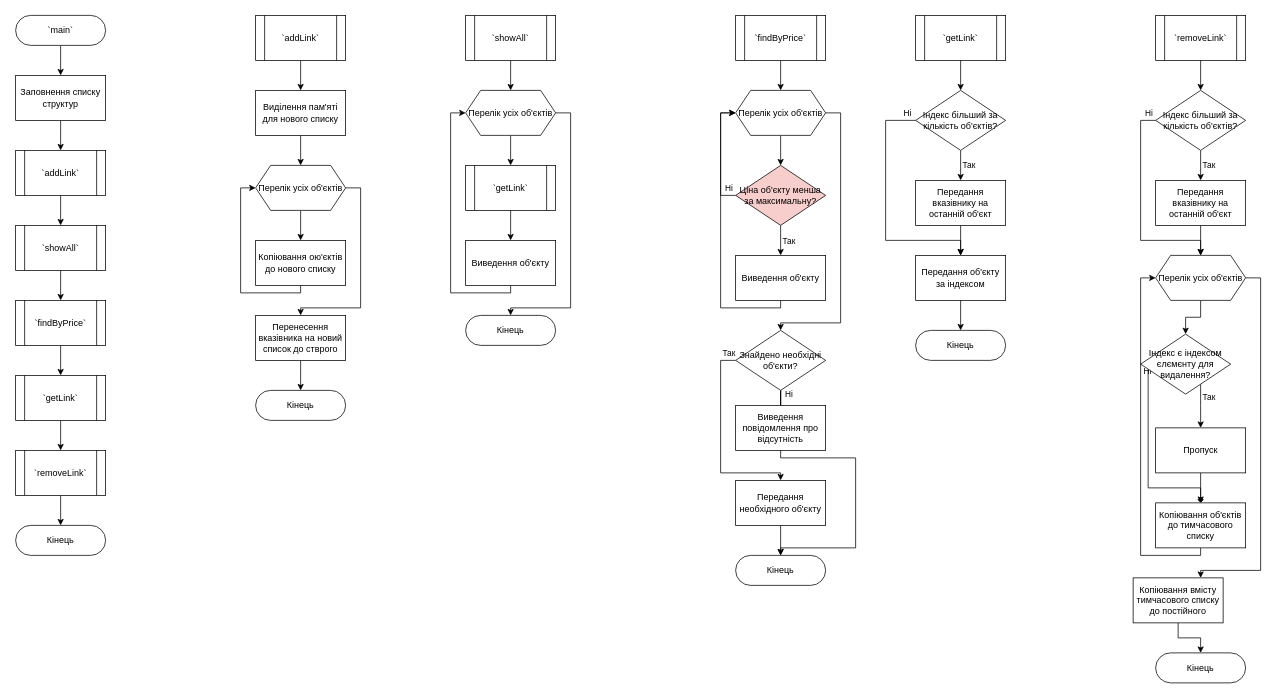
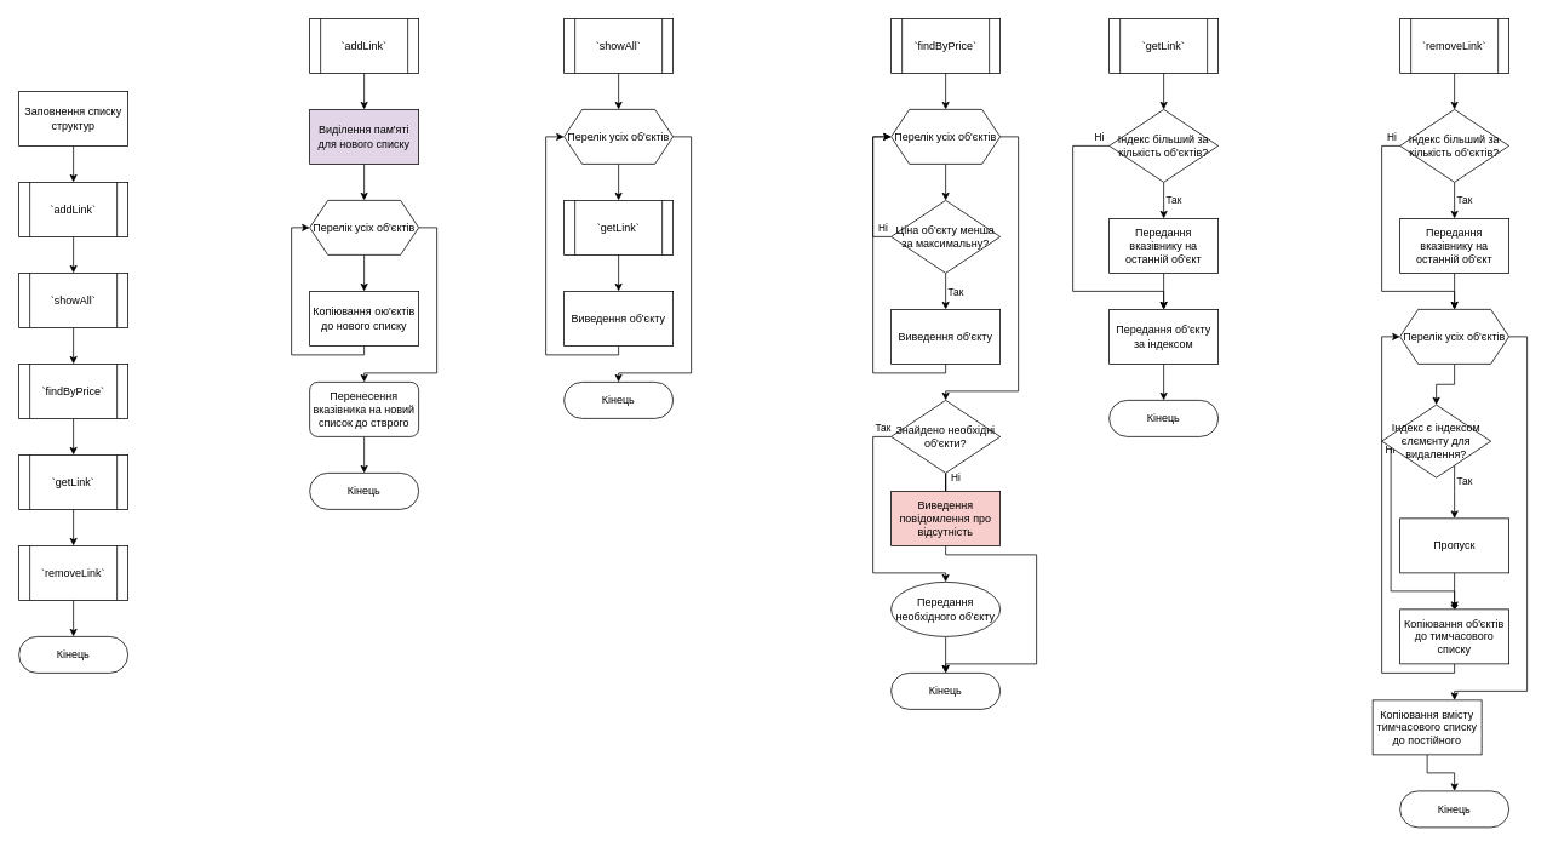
  <mxCell id="0" />
  <mxCell id="1" parent="0" />
- <mxCell id="2" value="" style="edgeStyle=orthogonalEdgeStyle;rounded=0;orthogonalLoop=1;jettySize=auto;html=1;" edge="1" parent="1" source="3" target="5"><mxGeometry relative="1" as="geometry" /></mxCell>
- <mxCell id="3" value="`main`" style="rounded=1;whiteSpace=wrap;html=1;arcSize=50;" vertex="1" parent="1"><mxGeometry x="20" y="20" width="120" height="40" as="geometry" /></mxCell>
  <mxCell id="4" value="" style="edgeStyle=orthogonalEdgeStyle;rounded=0;orthogonalLoop=1;jettySize=auto;html=1;" edge="1" parent="1" source="5" target="7"><mxGeometry relative="1" as="geometry" /></mxCell>
  <mxCell id="5" value="Заповнення списку структур" style="rounded=0;whiteSpace=wrap;html=1;" vertex="1" parent="1"><mxGeometry x="20" y="100" width="120" height="60" as="geometry" /></mxCell>
  <mxCell id="6" value="" style="edgeStyle=orthogonalEdgeStyle;rounded=0;orthogonalLoop=1;jettySize=auto;html=1;" edge="1" parent="1" source="7" target="9"><mxGeometry relative="1" as="geometry" /></mxCell>
  <mxCell id="7" value="`addLink`" style="shape=process;whiteSpace=wrap;html=1;backgroundOutline=1;" vertex="1" parent="1"><mxGeometry x="20" y="200" width="120" height="60" as="geometry" /></mxCell>
  <mxCell id="8" value="" style="edgeStyle=orthogonalEdgeStyle;rounded=0;orthogonalLoop=1;jettySize=auto;html=1;" edge="1" parent="1" source="9" target="11"><mxGeometry relative="1" as="geometry" /></mxCell>
  <mxCell id="9" value="`showAll`" style="shape=process;whiteSpace=wrap;html=1;backgroundOutline=1;" vertex="1" parent="1"><mxGeometry x="20" y="300" width="120" height="60" as="geometry" /></mxCell>
  <mxCell id="10" value="" style="edgeStyle=orthogonalEdgeStyle;rounded=0;orthogonalLoop=1;jettySize=auto;html=1;" edge="1" parent="1" source="11" target="13"><mxGeometry relative="1" as="geometry" /></mxCell>
  <mxCell id="11" value="`findByPrice`" style="shape=process;whiteSpace=wrap;html=1;backgroundOutline=1;" vertex="1" parent="1"><mxGeometry x="20" y="400" width="120" height="60" as="geometry" /></mxCell>
  <mxCell id="12" value="" style="edgeStyle=orthogonalEdgeStyle;rounded=0;orthogonalLoop=1;jettySize=auto;html=1;" edge="1" parent="1" source="13" target="15"><mxGeometry relative="1" as="geometry" /></mxCell>
  <mxCell id="13" value="`getLink`" style="shape=process;whiteSpace=wrap;html=1;backgroundOutline=1;" vertex="1" parent="1"><mxGeometry x="20" y="500" width="120" height="60" as="geometry" /></mxCell>
  <mxCell id="14" value="" style="edgeStyle=orthogonalEdgeStyle;rounded=0;orthogonalLoop=1;jettySize=auto;html=1;" edge="1" parent="1" source="15" target="16"><mxGeometry relative="1" as="geometry" /></mxCell>
  <mxCell id="15" value="`removeLink`" style="shape=process;whiteSpace=wrap;html=1;backgroundOutline=1;" vertex="1" parent="1"><mxGeometry x="20" y="600" width="120" height="60" as="geometry" /></mxCell>
  <mxCell id="16" value="Кінець" style="rounded=1;whiteSpace=wrap;html=1;arcSize=50;" vertex="1" parent="1"><mxGeometry x="20" y="700" width="120" height="40" as="geometry" /></mxCell>
  <mxCell id="17" value="" style="edgeStyle=orthogonalEdgeStyle;rounded=0;orthogonalLoop=1;jettySize=auto;html=1;" edge="1" parent="1" source="18" target="28"><mxGeometry relative="1" as="geometry" /></mxCell>
  <mxCell id="18" value="&lt;span&gt;`addLink`&lt;/span&gt;" style="shape=process;whiteSpace=wrap;html=1;backgroundOutline=1;" vertex="1" parent="1"><mxGeometry x="340" y="20" width="120" height="60" as="geometry" /></mxCell>
  <mxCell id="19" value="" style="edgeStyle=orthogonalEdgeStyle;rounded=0;orthogonalLoop=1;jettySize=auto;html=1;" edge="1" parent="1" source="20" target="39"><mxGeometry relative="1" as="geometry" /></mxCell>
  <mxCell id="20" value="&lt;span&gt;`showAll`&lt;/span&gt;" style="shape=process;whiteSpace=wrap;html=1;backgroundOutline=1;" vertex="1" parent="1"><mxGeometry x="620" y="20" width="120" height="60" as="geometry" /></mxCell>
  <mxCell id="21" value="" style="edgeStyle=orthogonalEdgeStyle;rounded=0;orthogonalLoop=1;jettySize=auto;html=1;" edge="1" parent="1" source="22" target="45"><mxGeometry relative="1" as="geometry" /></mxCell>
  <mxCell id="22" value="&lt;span&gt;`findByPrice`&lt;/span&gt;" style="shape=process;whiteSpace=wrap;html=1;backgroundOutline=1;" vertex="1" parent="1"><mxGeometry x="980" y="20" width="120" height="60" as="geometry" /></mxCell>
  <mxCell id="23" value="" style="edgeStyle=orthogonalEdgeStyle;rounded=0;orthogonalLoop=1;jettySize=auto;html=1;" edge="1" parent="1" source="24" target="63"><mxGeometry relative="1" as="geometry" /></mxCell>
  <mxCell id="24" value="&lt;span&gt;`getLink`&lt;/span&gt;" style="shape=process;whiteSpace=wrap;html=1;backgroundOutline=1;" vertex="1" parent="1"><mxGeometry x="1220" y="20" width="120" height="60" as="geometry" /></mxCell>
  <mxCell id="25" value="" style="edgeStyle=orthogonalEdgeStyle;rounded=0;orthogonalLoop=1;jettySize=auto;html=1;" edge="1" parent="1" source="26" target="90"><mxGeometry relative="1" as="geometry" /></mxCell>
  <mxCell id="26" value="&lt;span&gt;`removeLink`&lt;/span&gt;" style="shape=process;whiteSpace=wrap;html=1;backgroundOutline=1;" vertex="1" parent="1"><mxGeometry x="1540" y="20" width="120" height="60" as="geometry" /></mxCell>
  <mxCell id="27" value="" style="edgeStyle=orthogonalEdgeStyle;rounded=0;orthogonalLoop=1;jettySize=auto;html=1;" edge="1" parent="1" source="28" target="31"><mxGeometry relative="1" as="geometry" /></mxCell>
- <mxCell id="28" value="Виділення пам'яті для нового списку" style="rounded=0;whiteSpace=wrap;html=1;" vertex="1" parent="1"><mxGeometry x="340" y="120" width="120" height="60" as="geometry" /></mxCell>
+ <mxCell id="28" value="Виділення пам'яті для нового списку" style="rounded=0;whiteSpace=wrap;html=1;fillColor=#e1d5e7;" vertex="1" parent="1"><mxGeometry x="340" y="120" width="120" height="60" as="geometry" /></mxCell>
  <mxCell id="29" value="" style="edgeStyle=orthogonalEdgeStyle;rounded=0;orthogonalLoop=1;jettySize=auto;html=1;" edge="1" parent="1" source="31" target="33"><mxGeometry relative="1" as="geometry" /></mxCell>
  <mxCell id="30" style="edgeStyle=orthogonalEdgeStyle;rounded=0;orthogonalLoop=1;jettySize=auto;html=1;entryX=0.5;entryY=0;entryDx=0;entryDy=0;" edge="1" parent="1" source="31" target="35"><mxGeometry relative="1" as="geometry"><Array as="points"><mxPoint x="480" y="250" /><mxPoint x="480" y="410" /><mxPoint x="400" y="410" /></Array></mxGeometry></mxCell>
  <mxCell id="31" value="Перелік усіх об'єктів" style="shape=hexagon;perimeter=hexagonPerimeter2;whiteSpace=wrap;html=1;fixedSize=1;" vertex="1" parent="1"><mxGeometry x="340" y="220" width="120" height="60" as="geometry" /></mxCell>
  <mxCell id="32" style="edgeStyle=orthogonalEdgeStyle;rounded=0;orthogonalLoop=1;jettySize=auto;html=1;entryX=0;entryY=0.5;entryDx=0;entryDy=0;" edge="1" parent="1" source="33" target="31"><mxGeometry relative="1" as="geometry"><Array as="points"><mxPoint x="400" y="390" /><mxPoint x="320" y="390" /><mxPoint x="320" y="250" /></Array></mxGeometry></mxCell>
  <mxCell id="33" value="Копіювання ою'єктів до нового списку" style="rounded=0;whiteSpace=wrap;html=1;" vertex="1" parent="1"><mxGeometry x="340" y="320" width="120" height="60" as="geometry" /></mxCell>
  <mxCell id="34" value="" style="edgeStyle=orthogonalEdgeStyle;rounded=0;orthogonalLoop=1;jettySize=auto;html=1;" edge="1" parent="1" source="35" target="36"><mxGeometry relative="1" as="geometry" /></mxCell>
- <mxCell id="35" value="Перенесення вказівника на новий список до стврого" style="rounded=0;whiteSpace=wrap;html=1;" vertex="1" parent="1"><mxGeometry x="340" y="420" width="120" height="60" as="geometry" /></mxCell>
+ <mxCell id="35" value="Перенесення вказівника на новий список до стврого" style="whiteSpace=wrap;html=1;rounded=1;" vertex="1" parent="1"><mxGeometry x="340" y="420" width="120" height="60" as="geometry" /></mxCell>
  <mxCell id="36" value="Кінець" style="rounded=1;whiteSpace=wrap;html=1;arcSize=50;" vertex="1" parent="1"><mxGeometry x="340" y="520" width="120" height="40" as="geometry" /></mxCell>
  <mxCell id="37" value="" style="edgeStyle=orthogonalEdgeStyle;rounded=0;orthogonalLoop=1;jettySize=auto;html=1;" edge="1" parent="1" source="39" target="79"><mxGeometry relative="1" as="geometry" /></mxCell>
  <mxCell id="38" style="edgeStyle=orthogonalEdgeStyle;rounded=0;orthogonalLoop=1;jettySize=auto;html=1;exitX=1;exitY=0.5;exitDx=0;exitDy=0;" edge="1" parent="1" source="39" target="42"><mxGeometry relative="1" as="geometry"><Array as="points"><mxPoint x="760" y="150" /><mxPoint x="760" y="410" /><mxPoint x="680" y="410" /></Array></mxGeometry></mxCell>
  <mxCell id="39" value="Перелік усіх об'єктів" style="shape=hexagon;perimeter=hexagonPerimeter2;whiteSpace=wrap;html=1;fixedSize=1;" vertex="1" parent="1"><mxGeometry x="620" y="120" width="120" height="60" as="geometry" /></mxCell>
  <mxCell id="40" style="edgeStyle=orthogonalEdgeStyle;rounded=0;orthogonalLoop=1;jettySize=auto;html=1;entryX=0;entryY=0.5;entryDx=0;entryDy=0;" edge="1" parent="1" source="41" target="39"><mxGeometry relative="1" as="geometry"><Array as="points"><mxPoint x="680" y="390" /><mxPoint x="600" y="390" /><mxPoint x="600" y="150" /></Array></mxGeometry></mxCell>
  <mxCell id="41" value="Виведення об'єкту" style="rounded=0;whiteSpace=wrap;html=1;" vertex="1" parent="1"><mxGeometry x="620" y="320" width="120" height="60" as="geometry" /></mxCell>
  <mxCell id="42" value="Кінець" style="rounded=1;whiteSpace=wrap;html=1;arcSize=50;" vertex="1" parent="1"><mxGeometry x="620" y="420" width="120" height="40" as="geometry" /></mxCell>
  <mxCell id="43" value="" style="edgeStyle=orthogonalEdgeStyle;rounded=0;orthogonalLoop=1;jettySize=auto;html=1;" edge="1" parent="1" source="45" target="50"><mxGeometry relative="1" as="geometry" /></mxCell>
  <mxCell id="44" style="edgeStyle=orthogonalEdgeStyle;rounded=0;orthogonalLoop=1;jettySize=auto;html=1;entryX=0.5;entryY=0;entryDx=0;entryDy=0;" edge="1" parent="1" source="45" target="57"><mxGeometry relative="1" as="geometry"><Array as="points"><mxPoint x="1120" y="150" /><mxPoint x="1120" y="430" /><mxPoint x="1040" y="430" /></Array></mxGeometry></mxCell>
  <mxCell id="45" value="&lt;span&gt;Перелік усіх об'єктів&lt;/span&gt;" style="shape=hexagon;perimeter=hexagonPerimeter2;whiteSpace=wrap;html=1;fixedSize=1;" vertex="1" parent="1"><mxGeometry x="980" y="120" width="120" height="60" as="geometry" /></mxCell>
  <mxCell id="46" value="" style="edgeStyle=orthogonalEdgeStyle;rounded=0;orthogonalLoop=1;jettySize=auto;html=1;" edge="1" parent="1" source="50" target="52"><mxGeometry relative="1" as="geometry"><Array as="points"><mxPoint x="1040" y="310" /><mxPoint x="1040" y="310" /></Array></mxGeometry></mxCell>
  <mxCell id="47" value="Так" style="edgeLabel;html=1;align=center;verticalAlign=middle;resizable=0;points=[];" vertex="1" connectable="0" parent="46"><mxGeometry x="-0.8" relative="1" as="geometry"><mxPoint x="10" y="16" as="offset" /></mxGeometry></mxCell>
  <mxCell id="48" style="edgeStyle=orthogonalEdgeStyle;rounded=0;orthogonalLoop=1;jettySize=auto;html=1;exitX=0;exitY=0.5;exitDx=0;exitDy=0;" edge="1" parent="1" source="50"><mxGeometry relative="1" as="geometry"><mxPoint x="980" y="150" as="targetPoint" /><Array as="points"><mxPoint x="960" y="260" /><mxPoint x="960" y="150" /></Array></mxGeometry></mxCell>
  <mxCell id="49" value="Ні" style="edgeLabel;html=1;align=center;verticalAlign=middle;resizable=0;points=[];" vertex="1" connectable="0" parent="48"><mxGeometry x="-0.92" relative="1" as="geometry"><mxPoint x="-4" y="-10" as="offset" /></mxGeometry></mxCell>
- <mxCell id="50" value="Ціна об'єкту менша за максимальну?" style="rhombus;whiteSpace=wrap;html=1;fillColor=#f8cecc;" vertex="1" parent="1"><mxGeometry x="980" y="220" width="120" height="80" as="geometry" /></mxCell>
+ <mxCell id="50" value="Ціна об'єкту менша за максимальну?" style="rhombus;whiteSpace=wrap;html=1;" vertex="1" parent="1"><mxGeometry x="980" y="220" width="120" height="80" as="geometry" /></mxCell>
  <mxCell id="51" style="edgeStyle=orthogonalEdgeStyle;rounded=0;orthogonalLoop=1;jettySize=auto;html=1;entryX=0;entryY=0.5;entryDx=0;entryDy=0;" edge="1" parent="1" source="52" target="45"><mxGeometry relative="1" as="geometry"><Array as="points"><mxPoint x="1040" y="410" /><mxPoint x="960" y="410" /><mxPoint x="960" y="150" /></Array></mxGeometry></mxCell>
  <mxCell id="52" value="Виведення об'єкту" style="rounded=0;whiteSpace=wrap;html=1;" vertex="1" parent="1"><mxGeometry x="980" y="340" width="120" height="60" as="geometry" /></mxCell>
  <mxCell id="53" value="" style="edgeStyle=orthogonalEdgeStyle;rounded=0;orthogonalLoop=1;jettySize=auto;html=1;endArrow=none;" edge="1" parent="1" source="57" target="81"><mxGeometry relative="1" as="geometry" /></mxCell>
  <mxCell id="54" value="Ні" style="edgeLabel;html=1;align=center;verticalAlign=middle;resizable=0;points=[];" vertex="1" connectable="0" parent="53"><mxGeometry x="0.515" y="1" relative="1" as="geometry"><mxPoint x="9" y="-0.56" as="offset" /></mxGeometry></mxCell>
  <mxCell id="55" style="edgeStyle=orthogonalEdgeStyle;rounded=0;orthogonalLoop=1;jettySize=auto;html=1;exitX=0;exitY=0.5;exitDx=0;exitDy=0;" edge="1" parent="1" source="57" target="83"><mxGeometry relative="1" as="geometry"><Array as="points"><mxPoint x="960" y="480" /><mxPoint x="960" y="630" /><mxPoint x="1040" y="630" /></Array></mxGeometry></mxCell>
  <mxCell id="56" value="Так" style="edgeLabel;html=1;align=center;verticalAlign=middle;resizable=0;points=[];" vertex="1" connectable="0" parent="55"><mxGeometry x="-0.9" relative="1" as="geometry"><mxPoint x="3.06" y="-10" as="offset" /></mxGeometry></mxCell>
  <mxCell id="57" value="Знайдено необхідні об'єкти?" style="rhombus;whiteSpace=wrap;html=1;" vertex="1" parent="1"><mxGeometry x="980" y="440" width="120" height="80" as="geometry" /></mxCell>
  <mxCell id="58" value="Кінець" style="rounded=1;whiteSpace=wrap;html=1;arcSize=50;" vertex="1" parent="1"><mxGeometry x="980" y="740" width="120" height="40" as="geometry" /></mxCell>
  <mxCell id="59" value="" style="edgeStyle=orthogonalEdgeStyle;rounded=0;orthogonalLoop=1;jettySize=auto;html=1;" edge="1" parent="1" source="63" target="65"><mxGeometry relative="1" as="geometry" /></mxCell>
  <mxCell id="60" value="Так" style="edgeLabel;html=1;align=center;verticalAlign=middle;resizable=0;points=[];" vertex="1" connectable="0" parent="59"><mxGeometry x="-0.683" y="1" relative="1" as="geometry"><mxPoint x="9" y="13.67" as="offset" /></mxGeometry></mxCell>
  <mxCell id="61" style="edgeStyle=orthogonalEdgeStyle;rounded=0;orthogonalLoop=1;jettySize=auto;html=1;entryX=0.5;entryY=0;entryDx=0;entryDy=0;" edge="1" parent="1" source="63" target="85"><mxGeometry relative="1" as="geometry"><Array as="points"><mxPoint x="1180" y="160" /><mxPoint x="1180" y="320" /><mxPoint x="1280" y="320" /></Array></mxGeometry></mxCell>
  <mxCell id="62" value="Ні" style="edgeLabel;html=1;align=center;verticalAlign=middle;resizable=0;points=[];" vertex="1" connectable="0" parent="61"><mxGeometry x="-0.925" y="-1" relative="1" as="geometry"><mxPoint y="-9" as="offset" /></mxGeometry></mxCell>
  <mxCell id="63" value="Індекс більший за кількість об'єктів?" style="rhombus;whiteSpace=wrap;html=1;" vertex="1" parent="1"><mxGeometry x="1220" y="120" width="120" height="80" as="geometry" /></mxCell>
  <mxCell id="64" value="" style="edgeStyle=orthogonalEdgeStyle;rounded=0;orthogonalLoop=1;jettySize=auto;html=1;" edge="1" parent="1" source="65" target="85"><mxGeometry relative="1" as="geometry" /></mxCell>
  <mxCell id="65" value="Передання вказівнику на останній об'єкт" style="rounded=0;whiteSpace=wrap;html=1;" vertex="1" parent="1"><mxGeometry x="1220" y="240" width="120" height="60" as="geometry" /></mxCell>
  <mxCell id="66" value="Кінець" style="rounded=1;whiteSpace=wrap;html=1;arcSize=50;" vertex="1" parent="1"><mxGeometry x="1220" y="440" width="120" height="40" as="geometry" /></mxCell>
  <mxCell id="67" value="" style="edgeStyle=orthogonalEdgeStyle;rounded=0;orthogonalLoop=1;jettySize=auto;html=1;" edge="1" parent="1" source="69" target="74"><mxGeometry relative="1" as="geometry" /></mxCell>
  <mxCell id="68" style="edgeStyle=orthogonalEdgeStyle;rounded=0;orthogonalLoop=1;jettySize=auto;html=1;exitX=1;exitY=0.5;exitDx=0;exitDy=0;" edge="1" parent="1" source="69" target="96"><mxGeometry relative="1" as="geometry"><Array as="points"><mxPoint x="1680" y="370" /><mxPoint x="1680" y="760" /><mxPoint x="1600" y="760" /></Array></mxGeometry></mxCell>
  <mxCell id="69" value="Перелік усіх об'єктів" style="shape=hexagon;perimeter=hexagonPerimeter2;whiteSpace=wrap;html=1;fixedSize=1;" vertex="1" parent="1"><mxGeometry x="1540" y="340" width="120" height="60" as="geometry" /></mxCell>
  <mxCell id="70" value="" style="edgeStyle=orthogonalEdgeStyle;rounded=0;orthogonalLoop=1;jettySize=auto;html=1;" edge="1" parent="1" source="74" target="76"><mxGeometry relative="1" as="geometry"><Array as="points"><mxPoint x="1600" y="540" /><mxPoint x="1600" y="540" /></Array></mxGeometry></mxCell>
  <mxCell id="71" value="Так" style="edgeLabel;html=1;align=center;verticalAlign=middle;resizable=0;points=[];" vertex="1" connectable="0" parent="70"><mxGeometry x="-0.719" y="-1" relative="1" as="geometry"><mxPoint x="11" y="8.81" as="offset" /></mxGeometry></mxCell>
  <mxCell id="72" style="edgeStyle=orthogonalEdgeStyle;rounded=0;orthogonalLoop=1;jettySize=auto;html=1;entryX=0.5;entryY=0;entryDx=0;entryDy=0;" edge="1" parent="1" source="74" target="94"><mxGeometry relative="1" as="geometry"><mxPoint x="1590" y="680" as="targetPoint" /><Array as="points"><mxPoint x="1530" y="485" /><mxPoint x="1530" y="650" /><mxPoint x="1600" y="650" /></Array></mxGeometry></mxCell>
  <mxCell id="73" value="Ні" style="edgeLabel;html=1;align=center;verticalAlign=middle;resizable=0;points=[];labelBackgroundColor=none;" vertex="1" connectable="0" parent="72"><mxGeometry x="-0.937" relative="1" as="geometry"><mxPoint x="-1.67" y="-5" as="offset" /></mxGeometry></mxCell>
  <mxCell id="74" value="Індекс є індексом єлємєнту для видалення?" style="rhombus;whiteSpace=wrap;html=1;" vertex="1" parent="1"><mxGeometry x="1520" y="445" width="120" height="80" as="geometry" /></mxCell>
  <mxCell id="75" value="" style="edgeStyle=orthogonalEdgeStyle;rounded=0;orthogonalLoop=1;jettySize=auto;html=1;endArrow=diamond;" edge="1" parent="1" source="76" target="94"><mxGeometry relative="1" as="geometry" /></mxCell>
  <mxCell id="76" value="Пропуск" style="rounded=0;whiteSpace=wrap;html=1;" vertex="1" parent="1"><mxGeometry x="1540" y="570" width="120" height="60" as="geometry" /></mxCell>
  <mxCell id="77" value="Кінець" style="rounded=1;whiteSpace=wrap;html=1;arcSize=50;" vertex="1" parent="1"><mxGeometry x="1540" y="870" width="120" height="40" as="geometry" /></mxCell>
  <mxCell id="78" value="" style="edgeStyle=orthogonalEdgeStyle;rounded=0;orthogonalLoop=1;jettySize=auto;html=1;" edge="1" parent="1" source="79" target="41"><mxGeometry relative="1" as="geometry" /></mxCell>
  <mxCell id="79" value="&lt;span&gt;`getLink`&lt;/span&gt;" style="shape=process;whiteSpace=wrap;html=1;backgroundOutline=1;" vertex="1" parent="1"><mxGeometry x="620" y="220" width="120" height="60" as="geometry" /></mxCell>
  <mxCell id="80" style="edgeStyle=orthogonalEdgeStyle;rounded=0;orthogonalLoop=1;jettySize=auto;html=1;entryX=0.5;entryY=0;entryDx=0;entryDy=0;" edge="1" parent="1" source="81" target="58"><mxGeometry relative="1" as="geometry"><Array as="points"><mxPoint x="1040" y="610" /><mxPoint x="1140" y="610" /><mxPoint x="1140" y="730" /><mxPoint x="1040" y="730" /></Array></mxGeometry></mxCell>
- <mxCell id="81" value="Виведення повідомлення про відсутність" style="rounded=0;whiteSpace=wrap;html=1;" vertex="1" parent="1"><mxGeometry x="980" y="540" width="120" height="60" as="geometry" /></mxCell>
+ <mxCell id="81" value="Виведення повідомлення про відсутність" style="rounded=0;whiteSpace=wrap;html=1;fillColor=#f8cecc;" vertex="1" parent="1"><mxGeometry x="980" y="540" width="120" height="60" as="geometry" /></mxCell>
  <mxCell id="82" value="" style="edgeStyle=orthogonalEdgeStyle;rounded=0;orthogonalLoop=1;jettySize=auto;html=1;" edge="1" parent="1" source="83" target="58"><mxGeometry relative="1" as="geometry" /></mxCell>
- <mxCell id="83" value="Передання необхідного об'єкту" style="rounded=0;whiteSpace=wrap;html=1;" vertex="1" parent="1"><mxGeometry x="980" y="640" width="120" height="60" as="geometry" /></mxCell>
+ <mxCell id="83" value="Передання необхідного об'єкту" style="ellipse;whiteSpace=wrap;html=1;" vertex="1" parent="1"><mxGeometry x="980" y="640" width="120" height="60" as="geometry" /></mxCell>
  <mxCell id="84" value="" style="edgeStyle=orthogonalEdgeStyle;rounded=0;orthogonalLoop=1;jettySize=auto;html=1;" edge="1" parent="1" source="85" target="66"><mxGeometry relative="1" as="geometry" /></mxCell>
  <mxCell id="85" value="Передання об'єкту за індексом" style="rounded=0;whiteSpace=wrap;html=1;" vertex="1" parent="1"><mxGeometry x="1220" y="340" width="120" height="60" as="geometry" /></mxCell>
  <mxCell id="86" value="" style="edgeStyle=orthogonalEdgeStyle;rounded=0;orthogonalLoop=1;jettySize=auto;html=1;" edge="1" parent="1" source="90" target="92"><mxGeometry relative="1" as="geometry" /></mxCell>
  <mxCell id="87" value="Так" style="edgeLabel;html=1;align=center;verticalAlign=middle;resizable=0;points=[];" vertex="1" connectable="0" parent="86"><mxGeometry x="-0.683" y="1" relative="1" as="geometry"><mxPoint x="9" y="13.67" as="offset" /></mxGeometry></mxCell>
  <mxCell id="88" style="edgeStyle=orthogonalEdgeStyle;rounded=0;orthogonalLoop=1;jettySize=auto;html=1;entryX=0.5;entryY=0;entryDx=0;entryDy=0;" edge="1" parent="1" source="90"><mxGeometry relative="1" as="geometry"><mxPoint x="1600" y="340" as="targetPoint" /><Array as="points"><mxPoint x="1520" y="160" /><mxPoint x="1520" y="320" /><mxPoint x="1600" y="320" /></Array></mxGeometry></mxCell>
  <mxCell id="89" value="Ні" style="edgeLabel;html=1;align=center;verticalAlign=middle;resizable=0;points=[];" vertex="1" connectable="0" parent="88"><mxGeometry x="-0.925" y="-1" relative="1" as="geometry"><mxPoint y="-9" as="offset" /></mxGeometry></mxCell>
  <mxCell id="90" value="Індекс більший за кількість об'єктів?" style="rhombus;whiteSpace=wrap;html=1;" vertex="1" parent="1"><mxGeometry x="1540" y="120" width="120" height="80" as="geometry" /></mxCell>
  <mxCell id="91" value="" style="edgeStyle=orthogonalEdgeStyle;rounded=0;orthogonalLoop=1;jettySize=auto;html=1;" edge="1" parent="1" source="92"><mxGeometry relative="1" as="geometry"><mxPoint x="1600" y="340" as="targetPoint" /></mxGeometry></mxCell>
  <mxCell id="92" value="Передання вказівнику на останній об'єкт" style="rounded=0;whiteSpace=wrap;html=1;" vertex="1" parent="1"><mxGeometry x="1540" y="240" width="120" height="60" as="geometry" /></mxCell>
  <mxCell id="93" style="edgeStyle=orthogonalEdgeStyle;rounded=0;orthogonalLoop=1;jettySize=auto;html=1;entryX=0;entryY=0.5;entryDx=0;entryDy=0;" edge="1" parent="1" source="94" target="69"><mxGeometry relative="1" as="geometry"><Array as="points"><mxPoint x="1600" y="740" /><mxPoint x="1520" y="740" /><mxPoint x="1520" y="370" /></Array></mxGeometry></mxCell>
  <mxCell id="94" value="Копіювання об'єктів до тимчасового списку" style="rounded=0;whiteSpace=wrap;html=1;" vertex="1" parent="1"><mxGeometry x="1540" y="670" width="120" height="60" as="geometry" /></mxCell>
  <mxCell id="95" value="" style="edgeStyle=orthogonalEdgeStyle;rounded=0;orthogonalLoop=1;jettySize=auto;html=1;" edge="1" parent="1" source="96" target="77"><mxGeometry relative="1" as="geometry" /></mxCell>
  <mxCell id="96" value="Копіювання вмісту тимчасового списку до постійного" style="rounded=0;whiteSpace=wrap;html=1;" vertex="1" parent="1"><mxGeometry x="1510" y="770" width="120" height="60" as="geometry" /></mxCell>
